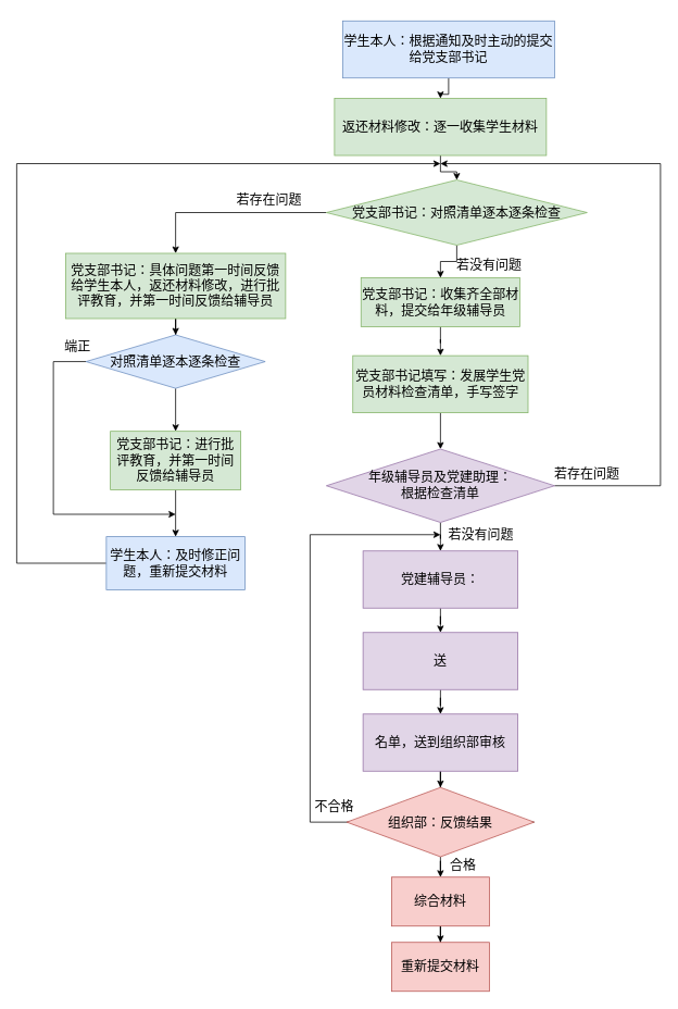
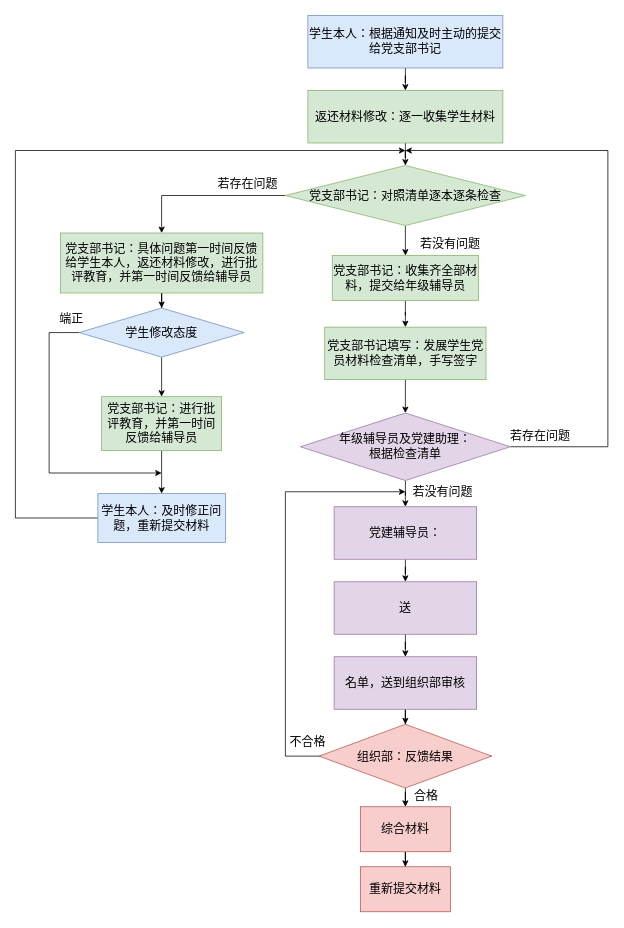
  <mxCell id="0" />
  <mxCell id="1" parent="0" />
  <mxCell id="2" value="" style="edgeStyle=orthogonalEdgeStyle;rounded=0;orthogonalLoop=1;jettySize=auto;html=1;" edge="1" parent="1" source="3" target="5"><mxGeometry relative="1" as="geometry" /></mxCell>
- <mxCell id="3" value="&lt;span style=&quot;font-size: 16px;&quot;&gt;学生本人：根据通知及时主动的提交给党支部书记&lt;/span&gt;" style="rounded=0;whiteSpace=wrap;html=1;fillColor=#dae8fc;strokeColor=#6c8ebf;" vertex="1" parent="1"><mxGeometry x="420" y="25" width="260" height="70" as="geometry" /></mxCell>
+ <mxCell id="3" value="&lt;span style=&quot;font-size: 16px;&quot;&gt;学生本人：根据通知及时主动的提交给党支部书记&lt;/span&gt;" style="rounded=0;whiteSpace=wrap;html=1;fillColor=#dae8fc;strokeColor=#6c8ebf;" vertex="1" parent="1"><mxGeometry x="410" y="20" width="260" height="70" as="geometry" /></mxCell>
  <mxCell id="4" value="" style="edgeStyle=orthogonalEdgeStyle;rounded=0;orthogonalLoop=1;jettySize=auto;html=1;" edge="1" parent="1" source="5" target="8"><mxGeometry relative="1" as="geometry" /></mxCell>
  <mxCell id="5" value="&lt;span style=&quot;font-size: 16px;&quot;&gt;返还材料修改：逐一收集学生材料&lt;/span&gt;" style="rounded=0;whiteSpace=wrap;html=1;fillColor=#d5e8d4;strokeColor=#82b366;" vertex="1" parent="1"><mxGeometry x="410" y="120" width="260" height="70" as="geometry" /></mxCell>
  <mxCell id="6" style="edgeStyle=orthogonalEdgeStyle;rounded=0;orthogonalLoop=1;jettySize=auto;html=1;exitX=0;exitY=0.5;exitDx=0;exitDy=0;entryX=0.5;entryY=0;entryDx=0;entryDy=0;" edge="1" parent="1" source="8" target="21"><mxGeometry relative="1" as="geometry"><mxPoint x="170" y="300" as="targetPoint" /><Array as="points"><mxPoint x="215" y="260" /></Array></mxGeometry></mxCell>
  <mxCell id="7" value="" style="edgeStyle=orthogonalEdgeStyle;rounded=0;orthogonalLoop=1;jettySize=auto;html=1;" edge="1" parent="1" source="8" target="11"><mxGeometry relative="1" as="geometry" /></mxCell>
- <mxCell id="8" value="&lt;font style=&quot;font-size: 16px;&quot;&gt;党支部书记：对照清单逐本逐条检查&lt;/font&gt;" style="rhombus;whiteSpace=wrap;html=1;fillColor=#d5e8d4;strokeColor=#82b366;rounded=0;" vertex="1" parent="1"><mxGeometry x="400" y="220" width="320" height="80" as="geometry" /></mxCell>
+ <mxCell id="8" value="&lt;font style=&quot;font-size: 16px;&quot;&gt;党支部书记：对照清单逐本逐条检查&lt;/font&gt;" style="rhombus;whiteSpace=wrap;html=1;fillColor=#d5e8d4;strokeColor=#82b366;rounded=0;" vertex="1" parent="1"><mxGeometry x="380" y="220" width="320" height="80" as="geometry" /></mxCell>
  <mxCell id="9" value="&lt;font style=&quot;font-size: 16px;&quot;&gt;若没有问题&lt;/font&gt;" style="text;html=1;strokeColor=none;fillColor=none;align=center;verticalAlign=middle;whiteSpace=wrap;rounded=0;" vertex="1" parent="1"><mxGeometry x="550" y="310" width="100" height="30" as="geometry" /></mxCell>
  <mxCell id="10" value="" style="edgeStyle=orthogonalEdgeStyle;rounded=0;orthogonalLoop=1;jettySize=auto;html=1;" edge="1" parent="1" source="11" target="13"><mxGeometry relative="1" as="geometry" /></mxCell>
  <mxCell id="11" value="&lt;font style=&quot;font-size: 16px;&quot;&gt;党支部书记：收集齐全部材料，提交给年级辅导员&lt;/font&gt;" style="whiteSpace=wrap;html=1;fillColor=#d5e8d4;strokeColor=#82b366;rounded=0;" vertex="1" parent="1"><mxGeometry x="442.5" y="340" width="195" height="60" as="geometry" /></mxCell>
  <mxCell id="12" value="" style="edgeStyle=orthogonalEdgeStyle;rounded=0;orthogonalLoop=1;jettySize=auto;html=1;" edge="1" parent="1" source="13" target="16"><mxGeometry relative="1" as="geometry" /></mxCell>
  <mxCell id="13" value="&lt;font style=&quot;font-size: 16px;&quot;&gt;党支部书记填写：发展学生党员材料检查清单，手写签字&lt;/font&gt;" style="whiteSpace=wrap;html=1;fillColor=#d5e8d4;strokeColor=#82b366;rounded=0;" vertex="1" parent="1"><mxGeometry x="432.5" y="435.5" width="215" height="70" as="geometry" /></mxCell>
  <mxCell id="14" value="" style="edgeStyle=orthogonalEdgeStyle;rounded=0;orthogonalLoop=1;jettySize=auto;html=1;" edge="1" parent="1" source="16" target="18"><mxGeometry relative="1" as="geometry" /></mxCell>
  <mxCell id="15" style="edgeStyle=orthogonalEdgeStyle;rounded=0;orthogonalLoop=1;jettySize=auto;html=1;exitX=1;exitY=0.5;exitDx=0;exitDy=0;" edge="1" parent="1" source="16"><mxGeometry relative="1" as="geometry"><mxPoint x="540" y="200" as="targetPoint" /><Array as="points"><mxPoint x="810" y="595" /><mxPoint x="810" y="200" /></Array></mxGeometry></mxCell>
  <mxCell id="16" value="&lt;font style=&quot;font-size: 16px;&quot;&gt;年级辅导员及党建助理：&lt;br&gt;根据检查清单&lt;/font&gt;" style="rhombus;whiteSpace=wrap;html=1;fillColor=#e1d5e7;strokeColor=#9673a6;rounded=0;" vertex="1" parent="1"><mxGeometry x="400" y="550" width="280" height="90" as="geometry" /></mxCell>
  <mxCell id="17" value="" style="edgeStyle=orthogonalEdgeStyle;rounded=0;orthogonalLoop=1;jettySize=auto;html=1;" edge="1" parent="1" source="18" target="27"><mxGeometry relative="1" as="geometry" /></mxCell>
  <mxCell id="18" value="&lt;font style=&quot;font-size: 16px;&quot;&gt;党建辅导员：&lt;/font&gt;" style="whiteSpace=wrap;html=1;fillColor=#e1d5e7;strokeColor=#9673a6;rounded=0;" vertex="1" parent="1"><mxGeometry x="445" y="675" width="190" height="70" as="geometry" /></mxCell>
  <mxCell id="19" value="&lt;font style=&quot;font-size: 16px;&quot;&gt;若没有问题&lt;/font&gt;" style="text;html=1;strokeColor=none;fillColor=none;align=center;verticalAlign=middle;whiteSpace=wrap;rounded=0;" vertex="1" parent="1"><mxGeometry x="540" y="640" width="100" height="30" as="geometry" /></mxCell>
  <mxCell id="20" value="" style="edgeStyle=orthogonalEdgeStyle;rounded=0;orthogonalLoop=1;jettySize=auto;html=1;" edge="1" parent="1" source="21" target="40"><mxGeometry relative="1" as="geometry" /></mxCell>
  <mxCell id="21" value="&lt;font style=&quot;font-size: 16px;&quot;&gt;&lt;font style=&quot;font-size: 16px;&quot;&gt;党支部书记：具体问题第一时间反馈给学生本人，返还材料修改，&lt;/font&gt;进行批评教育，并第一时间反馈给辅导员&lt;/font&gt;" style="whiteSpace=wrap;html=1;fillColor=#d5e8d4;strokeColor=#82b366;rounded=0;" vertex="1" parent="1"><mxGeometry x="80" y="310" width="270" height="80" as="geometry" /></mxCell>
  <mxCell id="22" value="&lt;font style=&quot;font-size: 16px;&quot;&gt;若存在问题&lt;/font&gt;" style="text;html=1;strokeColor=none;fillColor=none;align=center;verticalAlign=middle;whiteSpace=wrap;rounded=0;" vertex="1" parent="1"><mxGeometry x="280" y="230" width="100" height="30" as="geometry" /></mxCell>
  <mxCell id="23" style="edgeStyle=orthogonalEdgeStyle;rounded=0;orthogonalLoop=1;jettySize=auto;html=1;exitX=0;exitY=0.5;exitDx=0;exitDy=0;" edge="1" parent="1" source="24"><mxGeometry relative="1" as="geometry"><mxPoint x="540" y="200" as="targetPoint" /><Array as="points"><mxPoint x="20" y="690" /><mxPoint x="20" y="200" /></Array></mxGeometry></mxCell>
  <mxCell id="24" value="&lt;font style=&quot;font-size: 16px;&quot;&gt;学生本人：及时修正问题，重新提交材料&lt;/font&gt;" style="rounded=0;whiteSpace=wrap;html=1;fillColor=#dae8fc;strokeColor=#6c8ebf;" vertex="1" parent="1"><mxGeometry x="130" y="657.5" width="170" height="65" as="geometry" /></mxCell>
  <mxCell id="25" value="&lt;font style=&quot;font-size: 16px;&quot;&gt;若存在问题&lt;/font&gt;" style="text;html=1;strokeColor=none;fillColor=none;align=center;verticalAlign=middle;whiteSpace=wrap;rounded=0;" vertex="1" parent="1"><mxGeometry x="670" y="565" width="100" height="30" as="geometry" /></mxCell>
  <mxCell id="26" value="" style="edgeStyle=orthogonalEdgeStyle;rounded=0;orthogonalLoop=1;jettySize=auto;html=1;" edge="1" parent="1" source="27" target="29"><mxGeometry relative="1" as="geometry" /></mxCell>
  <mxCell id="27" value="&lt;font style=&quot;font-size: 16px;&quot;&gt;送&lt;/font&gt;" style="whiteSpace=wrap;html=1;fillColor=#e1d5e7;strokeColor=#9673a6;rounded=0;" vertex="1" parent="1"><mxGeometry x="445" y="775" width="190" height="70" as="geometry" /></mxCell>
  <mxCell id="28" value="" style="edgeStyle=orthogonalEdgeStyle;rounded=0;orthogonalLoop=1;jettySize=auto;html=1;" edge="1" parent="1" source="29" target="32"><mxGeometry relative="1" as="geometry" /></mxCell>
  <mxCell id="29" value="&lt;font style=&quot;font-size: 16px;&quot;&gt;名单，送到组织部审核&lt;/font&gt;" style="whiteSpace=wrap;html=1;fillColor=#e1d5e7;strokeColor=#9673a6;rounded=0;" vertex="1" parent="1"><mxGeometry x="445" y="875" width="190" height="70" as="geometry" /></mxCell>
  <mxCell id="30" value="" style="edgeStyle=orthogonalEdgeStyle;rounded=0;orthogonalLoop=1;jettySize=auto;html=1;" edge="1" parent="1" source="32" target="34"><mxGeometry relative="1" as="geometry" /></mxCell>
  <mxCell id="31" style="edgeStyle=orthogonalEdgeStyle;rounded=0;orthogonalLoop=1;jettySize=auto;html=1;exitX=1;exitY=0.5;exitDx=0;exitDy=0;" edge="1" parent="1" source="32"><mxGeometry relative="1" as="geometry"><mxPoint x="540" y="655" as="targetPoint" /><Array as="points"><mxPoint x="380" y="1008" /><mxPoint x="380" y="655" /><mxPoint x="540" y="655" /></Array></mxGeometry></mxCell>
  <mxCell id="32" value="&lt;font style=&quot;font-size: 16px;&quot;&gt;组织部：反馈结果&lt;/font&gt;" style="rhombus;whiteSpace=wrap;html=1;fillColor=#f8cecc;strokeColor=#b85450;rounded=0;" vertex="1" parent="1"><mxGeometry x="425" y="965" width="230" height="85" as="geometry" /></mxCell>
  <mxCell id="33" value="" style="edgeStyle=orthogonalEdgeStyle;rounded=0;orthogonalLoop=1;jettySize=auto;html=1;" edge="1" parent="1" source="34" target="35"><mxGeometry relative="1" as="geometry" /></mxCell>
  <mxCell id="34" value="&lt;font style=&quot;font-size: 16px;&quot;&gt;综合材料&lt;/font&gt;" style="whiteSpace=wrap;html=1;fillColor=#f8cecc;strokeColor=#b85450;rounded=0;" vertex="1" parent="1"><mxGeometry x="480" y="1075" width="120" height="60" as="geometry" /></mxCell>
  <mxCell id="35" value="&lt;font style=&quot;font-size: 16px;&quot;&gt;重新提交材料&lt;/font&gt;" style="whiteSpace=wrap;html=1;fillColor=#f8cecc;strokeColor=#b85450;rounded=0;" vertex="1" parent="1"><mxGeometry x="480" y="1155" width="120" height="60" as="geometry" /></mxCell>
  <mxCell id="36" value="&lt;span style=&quot;font-size: 16px;&quot;&gt;合格&lt;/span&gt;" style="text;html=1;strokeColor=none;fillColor=none;align=center;verticalAlign=middle;whiteSpace=wrap;rounded=0;" vertex="1" parent="1"><mxGeometry x="517.5" y="1045" width="100" height="30" as="geometry" /></mxCell>
  <mxCell id="37" value="&lt;span style=&quot;font-size: 16px;&quot;&gt;不合格&lt;/span&gt;" style="text;html=1;strokeColor=none;fillColor=none;align=center;verticalAlign=middle;whiteSpace=wrap;rounded=0;" vertex="1" parent="1"><mxGeometry x="360" y="974" width="100" height="30" as="geometry" /></mxCell>
  <mxCell id="38" value="" style="edgeStyle=orthogonalEdgeStyle;rounded=0;orthogonalLoop=1;jettySize=auto;html=1;" edge="1" parent="1" source="40" target="43"><mxGeometry relative="1" as="geometry" /></mxCell>
  <mxCell id="39" style="edgeStyle=orthogonalEdgeStyle;rounded=0;orthogonalLoop=1;jettySize=auto;html=1;exitX=0;exitY=0.5;exitDx=0;exitDy=0;" edge="1" parent="1" source="40"><mxGeometry relative="1" as="geometry"><mxPoint x="215" y="630" as="targetPoint" /><Array as="points"><mxPoint x="65" y="443" /><mxPoint x="65" y="630" /></Array></mxGeometry></mxCell>
- <mxCell id="40" value="&lt;font style=&quot;font-size: 16px;&quot;&gt;对照清单逐本逐条检查&lt;/font&gt;" style="rhombus;whiteSpace=wrap;html=1;fillColor=#dae8fc;strokeColor=#6c8ebf;rounded=0;" vertex="1" parent="1"><mxGeometry x="105" y="410" width="220" height="65.5" as="geometry" /></mxCell>
+ <mxCell id="40" value="&lt;font style=&quot;font-size: 16px;&quot;&gt;学生修改态度&lt;/font&gt;" style="rhombus;whiteSpace=wrap;html=1;fillColor=#dae8fc;strokeColor=#6c8ebf;rounded=0;" vertex="1" parent="1"><mxGeometry x="105" y="410" width="220" height="65.5" as="geometry" /></mxCell>
  <mxCell id="41" value="&lt;font style=&quot;font-size: 16px;&quot;&gt;端正&lt;/font&gt;" style="text;html=1;strokeColor=none;fillColor=none;align=center;verticalAlign=middle;whiteSpace=wrap;rounded=0;" vertex="1" parent="1"><mxGeometry x="45" y="410" width="100" height="30" as="geometry" /></mxCell>
  <mxCell id="42" style="edgeStyle=orthogonalEdgeStyle;rounded=0;orthogonalLoop=1;jettySize=auto;html=1;exitX=0.5;exitY=1;exitDx=0;exitDy=0;entryX=0.5;entryY=0;entryDx=0;entryDy=0;" edge="1" parent="1" source="43" target="24"><mxGeometry relative="1" as="geometry" /></mxCell>
  <mxCell id="43" value="&lt;font style=&quot;font-size: 16px;&quot;&gt;党支部书记：进行批评教育，并第一时间反馈给辅导员&lt;/font&gt;" style="whiteSpace=wrap;html=1;fillColor=#d5e8d4;strokeColor=#82b366;rounded=0;" vertex="1" parent="1"><mxGeometry x="135" y="528.25" width="160" height="71.75" as="geometry" /></mxCell>
